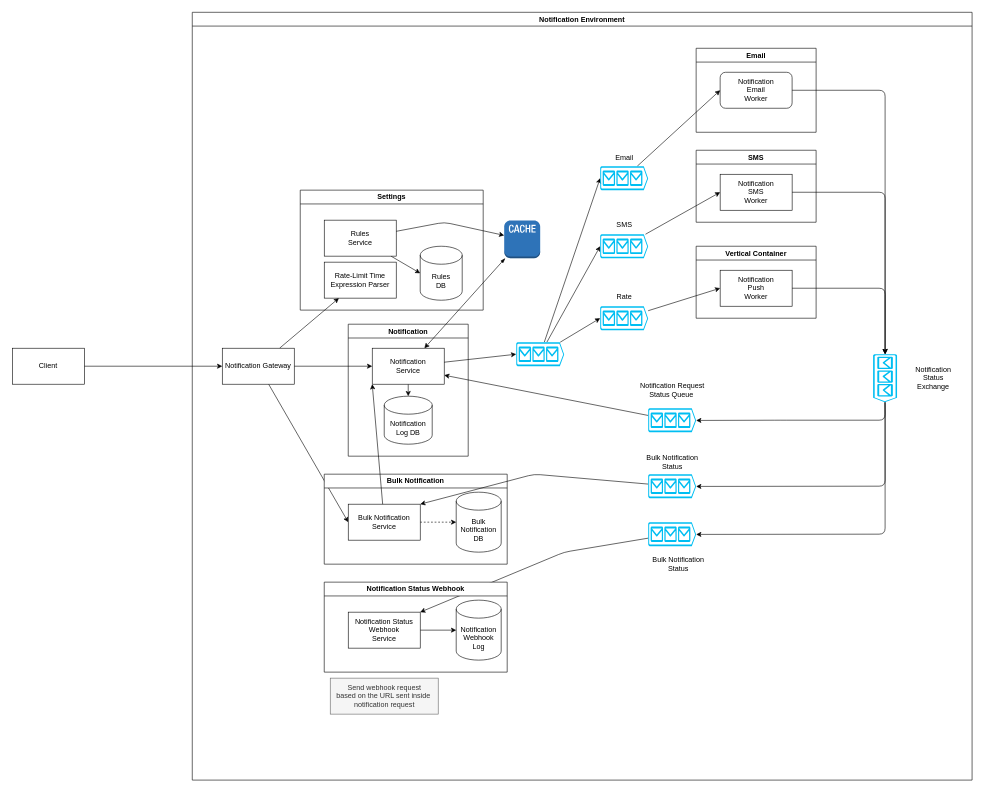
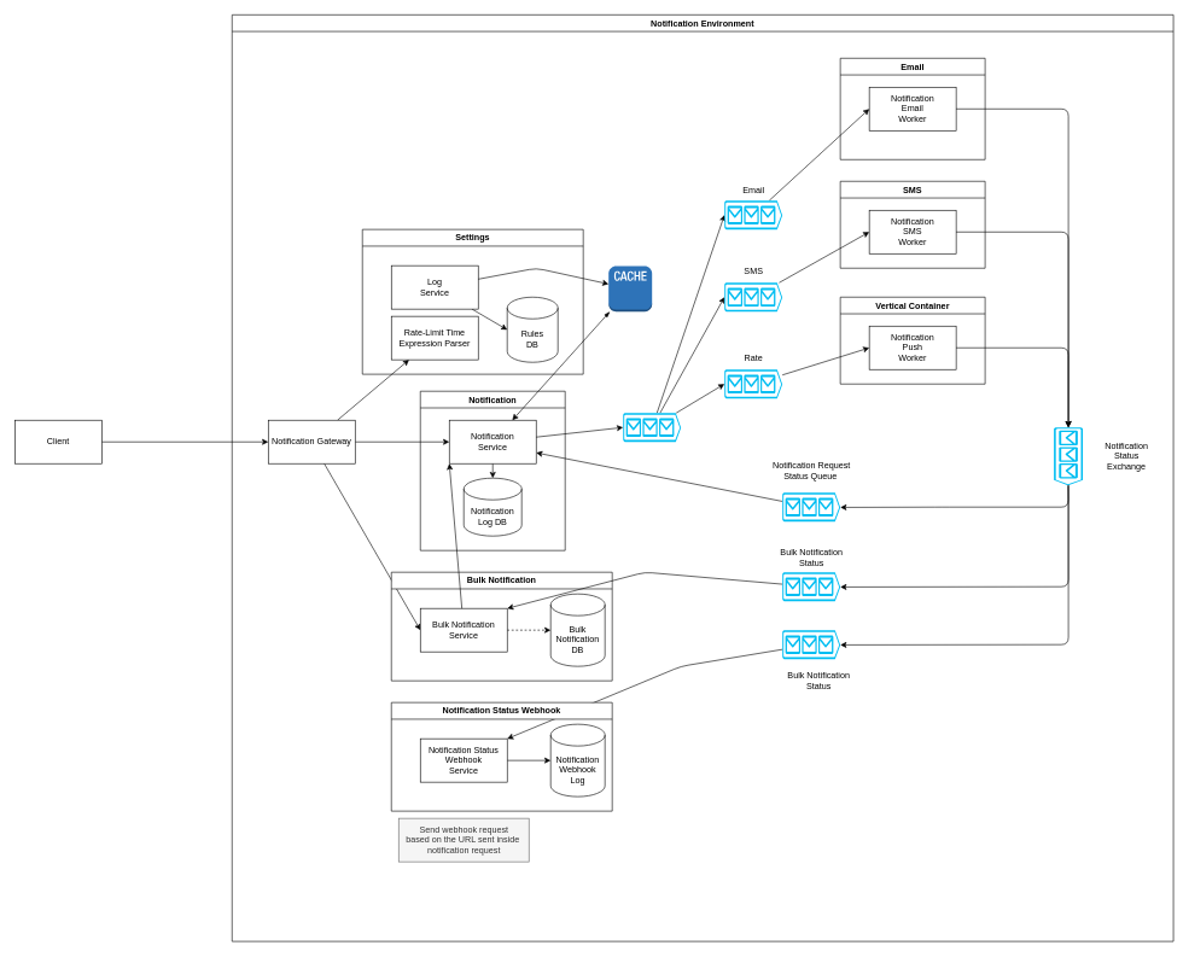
  <mxCell id="0" />
  <mxCell id="1" parent="0" />
  <mxCell id="2" style="edgeStyle=none;html=1;" parent="1" source="3" target="8" edge="1"><mxGeometry relative="1" as="geometry" /></mxCell>
  <mxCell id="3" value="Client" style="rounded=0;whiteSpace=wrap;html=1;" parent="1" vertex="1"><mxGeometry x="20" y="580" width="120" height="60" as="geometry" /></mxCell>
  <mxCell id="4" value="Notification Environment" style="swimlane;whiteSpace=wrap;html=1;" parent="1" vertex="1"><mxGeometry x="320" y="20" width="1300" height="1280" as="geometry"><mxRectangle x="80" y="-240" width="180" height="30" as="alternateBounds" /></mxGeometry></mxCell>
  <mxCell id="5" style="edgeStyle=none;html=1;entryX=0;entryY=0.5;entryDx=0;entryDy=0;" parent="4" source="8" target="11" edge="1"><mxGeometry relative="1" as="geometry" /></mxCell>
  <mxCell id="6" style="edgeStyle=none;html=1;startArrow=none;startFill=0;" parent="4" source="8" target="16" edge="1"><mxGeometry relative="1" as="geometry" /></mxCell>
  <mxCell id="7" style="edgeStyle=none;html=1;entryX=0;entryY=0.5;entryDx=0;entryDy=0;startArrow=none;startFill=0;" parent="4" source="8" target="43" edge="1"><mxGeometry relative="1" as="geometry" /></mxCell>
  <mxCell id="8" value="Notification Gateway" style="rounded=0;whiteSpace=wrap;html=1;" parent="4" vertex="1"><mxGeometry x="50" y="560" width="120" height="60" as="geometry" /></mxCell>
  <mxCell id="9" value="Notification" style="swimlane;whiteSpace=wrap;html=1;" parent="4" vertex="1"><mxGeometry x="260" y="520" width="200" height="220" as="geometry" /></mxCell>
  <mxCell id="10" style="edgeStyle=none;html=1;" parent="9" source="11" target="12" edge="1"><mxGeometry relative="1" as="geometry" /></mxCell>
  <mxCell id="11" value="Notification&lt;br&gt;Service" style="rounded=0;whiteSpace=wrap;html=1;" parent="9" vertex="1"><mxGeometry x="40" y="40" width="120" height="60" as="geometry" /></mxCell>
  <mxCell id="12" value="Notification&lt;br&gt;Log DB" style="shape=cylinder3;whiteSpace=wrap;html=1;boundedLbl=1;backgroundOutline=1;size=15;" parent="9" vertex="1"><mxGeometry x="60" y="120" width="80" height="80" as="geometry" /></mxCell>
  <mxCell id="13" value="Settings" style="swimlane;whiteSpace=wrap;html=1;" parent="4" vertex="1"><mxGeometry x="180" y="296.5" width="305" height="200" as="geometry" /></mxCell>
  <mxCell id="14" style="edgeStyle=none;html=1;entryX=0;entryY=0.5;entryDx=0;entryDy=0;entryPerimeter=0;startArrow=none;startFill=0;" parent="13" source="15" target="17" edge="1"><mxGeometry relative="1" as="geometry" /></mxCell>
- <mxCell id="15" value="Rules&lt;br&gt;Service" style="rounded=0;whiteSpace=wrap;html=1;" parent="13" vertex="1"><mxGeometry x="40" y="50" width="120" height="60" as="geometry" /></mxCell>
+ <mxCell id="15" value="Log&lt;br&gt;Service" style="rounded=0;whiteSpace=wrap;html=1;" parent="13" vertex="1"><mxGeometry x="40" y="50" width="120" height="60" as="geometry" /></mxCell>
  <mxCell id="16" value="Rate-Limit Time Expression Parser" style="rounded=0;whiteSpace=wrap;html=1;" parent="13" vertex="1"><mxGeometry x="40" y="120" width="120" height="60" as="geometry" /></mxCell>
  <mxCell id="17" value="Rules&lt;br&gt;DB" style="shape=cylinder3;whiteSpace=wrap;html=1;boundedLbl=1;backgroundOutline=1;size=15;" parent="13" vertex="1"><mxGeometry x="200" y="93.5" width="70" height="90" as="geometry" /></mxCell>
  <mxCell id="18" style="edgeStyle=none;html=1;entryX=0;entryY=0.5;entryDx=0;entryDy=0;entryPerimeter=0;" parent="4" source="21" target="26" edge="1"><mxGeometry relative="1" as="geometry" /></mxCell>
  <mxCell id="19" style="edgeStyle=none;html=1;entryX=0;entryY=0.5;entryDx=0;entryDy=0;entryPerimeter=0;" parent="4" source="21" target="28" edge="1"><mxGeometry relative="1" as="geometry" /></mxCell>
  <mxCell id="20" style="edgeStyle=none;html=1;entryX=0;entryY=0.5;entryDx=0;entryDy=0;entryPerimeter=0;" parent="4" source="21" target="30" edge="1"><mxGeometry relative="1" as="geometry" /></mxCell>
  <mxCell id="21" value="" style="verticalLabelPosition=bottom;html=1;verticalAlign=top;align=center;strokeColor=none;fillColor=#00BEF2;shape=mxgraph.azure.queue_generic;pointerEvents=1;" parent="4" vertex="1"><mxGeometry x="540" y="550" width="80" height="40" as="geometry" /></mxCell>
  <mxCell id="22" style="edgeStyle=none;html=1;entryX=0;entryY=0.5;entryDx=0;entryDy=0;entryPerimeter=0;" parent="4" source="11" target="21" edge="1"><mxGeometry relative="1" as="geometry" /></mxCell>
  <mxCell id="23" value="Email" style="swimlane;whiteSpace=wrap;html=1;" parent="4" vertex="1"><mxGeometry x="840" y="60" width="200" height="140" as="geometry" /></mxCell>
- <mxCell id="24" value="Notification&lt;br&gt;Email&lt;br&gt;Worker" style="whiteSpace=wrap;html=1;rounded=1;" parent="23" vertex="1"><mxGeometry x="40" y="40" width="120" height="60" as="geometry" /></mxCell>
+ <mxCell id="24" value="Notification&lt;br&gt;Email&lt;br&gt;Worker" style="rounded=0;whiteSpace=wrap;html=1;" parent="23" vertex="1"><mxGeometry x="40" y="40" width="120" height="60" as="geometry" /></mxCell>
  <mxCell id="25" style="edgeStyle=none;html=1;entryX=0;entryY=0.5;entryDx=0;entryDy=0;" parent="4" source="26" target="24" edge="1"><mxGeometry relative="1" as="geometry" /></mxCell>
  <mxCell id="26" value="" style="verticalLabelPosition=bottom;html=1;verticalAlign=top;align=center;strokeColor=none;fillColor=#00BEF2;shape=mxgraph.azure.queue_generic;pointerEvents=1;" parent="4" vertex="1"><mxGeometry x="680" y="256.5" width="80" height="40" as="geometry" /></mxCell>
  <mxCell id="27" style="edgeStyle=none;html=1;entryX=0;entryY=0.5;entryDx=0;entryDy=0;" parent="4" source="28" target="32" edge="1"><mxGeometry relative="1" as="geometry" /></mxCell>
  <mxCell id="28" value="" style="verticalLabelPosition=bottom;html=1;verticalAlign=top;align=center;strokeColor=none;fillColor=#00BEF2;shape=mxgraph.azure.queue_generic;pointerEvents=1;" parent="4" vertex="1"><mxGeometry x="680" y="370" width="80" height="40" as="geometry" /></mxCell>
  <mxCell id="29" style="edgeStyle=none;html=1;entryX=0;entryY=0.5;entryDx=0;entryDy=0;" parent="4" source="30" target="34" edge="1"><mxGeometry relative="1" as="geometry" /></mxCell>
  <mxCell id="30" value="" style="verticalLabelPosition=bottom;html=1;verticalAlign=top;align=center;strokeColor=none;fillColor=#00BEF2;shape=mxgraph.azure.queue_generic;pointerEvents=1;" parent="4" vertex="1"><mxGeometry x="680" y="490" width="80" height="40" as="geometry" /></mxCell>
  <mxCell id="31" value="SMS" style="swimlane;whiteSpace=wrap;html=1;" parent="4" vertex="1"><mxGeometry x="840" y="230" width="200" height="120" as="geometry" /></mxCell>
  <mxCell id="32" value="Notification&lt;br&gt;SMS &lt;br&gt;Worker" style="rounded=0;whiteSpace=wrap;html=1;" parent="31" vertex="1"><mxGeometry x="40" y="40" width="120" height="60" as="geometry" /></mxCell>
  <mxCell id="33" value="Vertical Container" style="swimlane;whiteSpace=wrap;html=1;" parent="4" vertex="1"><mxGeometry x="840" y="390" width="200" height="120" as="geometry" /></mxCell>
  <mxCell id="34" value="Notification&lt;br&gt;Push&lt;br&gt;Worker" style="rounded=0;whiteSpace=wrap;html=1;" parent="33" vertex="1"><mxGeometry x="40" y="40" width="120" height="60" as="geometry" /></mxCell>
  <mxCell id="35" value="Email" style="text;html=1;align=center;verticalAlign=middle;resizable=0;points=[];autosize=1;strokeColor=none;fillColor=none;" parent="4" vertex="1"><mxGeometry x="695" y="226.5" width="50" height="30" as="geometry" /></mxCell>
  <mxCell id="36" value="SMS" style="text;html=1;align=center;verticalAlign=middle;resizable=0;points=[];autosize=1;strokeColor=none;fillColor=none;" parent="4" vertex="1"><mxGeometry x="695" y="340" width="50" height="30" as="geometry" /></mxCell>
  <mxCell id="37" value="Rate" style="text;html=1;align=center;verticalAlign=middle;resizable=0;points=[];autosize=1;strokeColor=none;fillColor=none;" parent="4" vertex="1"><mxGeometry x="695" y="460" width="50" height="30" as="geometry" /></mxCell>
  <mxCell id="38" style="edgeStyle=none;html=1;startArrow=blockThin;startFill=1;" parent="4" source="39" target="11" edge="1"><mxGeometry relative="1" as="geometry" /></mxCell>
  <mxCell id="39" value="" style="outlineConnect=0;dashed=0;verticalLabelPosition=bottom;verticalAlign=top;align=center;html=1;shape=mxgraph.aws3.cache_node;fillColor=#2E73B8;gradientColor=none;" parent="4" vertex="1"><mxGeometry x="520" y="347" width="60" height="63" as="geometry" /></mxCell>
  <mxCell id="40" style="edgeStyle=none;html=1;" parent="4" source="15" target="39" edge="1"><mxGeometry relative="1" as="geometry"><Array as="points"><mxPoint x="420" y="350" /></Array></mxGeometry></mxCell>
  <mxCell id="41" value="Bulk Notification" style="swimlane;whiteSpace=wrap;html=1;" parent="4" vertex="1"><mxGeometry x="220" y="770" width="305" height="150" as="geometry" /></mxCell>
  <mxCell id="42" style="edgeStyle=none;html=1;entryX=0;entryY=0.5;entryDx=0;entryDy=0;entryPerimeter=0;startArrow=none;startFill=0;dashed=1;" parent="41" source="43" target="44" edge="1"><mxGeometry relative="1" as="geometry" /></mxCell>
  <mxCell id="43" value="Bulk Notification&lt;br&gt;Service" style="rounded=0;whiteSpace=wrap;html=1;" parent="41" vertex="1"><mxGeometry x="40" y="50" width="120" height="60" as="geometry" /></mxCell>
  <mxCell id="44" value="Bulk Notification DB" style="shape=cylinder3;whiteSpace=wrap;html=1;boundedLbl=1;backgroundOutline=1;size=15;" parent="41" vertex="1"><mxGeometry x="220" y="30" width="75" height="100" as="geometry" /></mxCell>
  <mxCell id="45" style="edgeStyle=none;html=1;entryX=1;entryY=0.51;entryDx=0;entryDy=0;entryPerimeter=0;startArrow=none;startFill=0;" parent="4" source="48" target="54" edge="1"><mxGeometry relative="1" as="geometry"><Array as="points"><mxPoint x="1155" y="790" /></Array></mxGeometry></mxCell>
  <mxCell id="46" style="edgeStyle=none;html=1;entryX=1;entryY=0.51;entryDx=0;entryDy=0;entryPerimeter=0;startArrow=none;startFill=0;" parent="4" source="48" target="57" edge="1"><mxGeometry relative="1" as="geometry"><Array as="points"><mxPoint x="1155" y="870" /></Array></mxGeometry></mxCell>
  <mxCell id="47" style="edgeStyle=none;html=1;entryX=1;entryY=0.51;entryDx=0;entryDy=0;entryPerimeter=0;startArrow=none;startFill=0;exitX=1;exitY=0.51;exitDx=0;exitDy=0;exitPerimeter=0;" parent="4" source="48" target="64" edge="1"><mxGeometry relative="1" as="geometry"><Array as="points"><mxPoint x="1155" y="680" /><mxPoint x="980" y="680" /></Array></mxGeometry></mxCell>
  <mxCell id="48" value="" style="verticalLabelPosition=bottom;html=1;verticalAlign=top;align=center;strokeColor=none;fillColor=#00BEF2;shape=mxgraph.azure.queue_generic;pointerEvents=1;rotation=90;" parent="4" vertex="1"><mxGeometry x="1115" y="590" width="80" height="40" as="geometry" /></mxCell>
  <mxCell id="49" value="Notification&lt;br&gt;Status&lt;br&gt;Exchange" style="text;html=1;align=center;verticalAlign=middle;resizable=0;points=[];autosize=1;strokeColor=none;fillColor=none;" parent="4" vertex="1"><mxGeometry x="1195" y="580" width="80" height="60" as="geometry" /></mxCell>
  <mxCell id="50" style="edgeStyle=none;html=1;entryX=0;entryY=0.5;entryDx=0;entryDy=0;entryPerimeter=0;startArrow=none;startFill=0;" parent="4" source="34" target="48" edge="1"><mxGeometry relative="1" as="geometry"><Array as="points"><mxPoint x="1155" y="460" /></Array></mxGeometry></mxCell>
  <mxCell id="51" style="edgeStyle=none;html=1;entryX=0;entryY=0.5;entryDx=0;entryDy=0;entryPerimeter=0;startArrow=none;startFill=0;" parent="4" source="32" target="48" edge="1"><mxGeometry relative="1" as="geometry"><Array as="points"><mxPoint x="1155" y="300" /></Array></mxGeometry></mxCell>
  <mxCell id="52" style="edgeStyle=none;html=1;entryX=0;entryY=0.5;entryDx=0;entryDy=0;entryPerimeter=0;startArrow=none;startFill=0;" parent="4" source="24" target="48" edge="1"><mxGeometry relative="1" as="geometry"><Array as="points"><mxPoint x="1155" y="130" /></Array></mxGeometry></mxCell>
  <mxCell id="53" style="edgeStyle=none;html=1;entryX=1;entryY=0;entryDx=0;entryDy=0;startArrow=none;startFill=0;" parent="4" source="54" target="43" edge="1"><mxGeometry relative="1" as="geometry"><Array as="points"><mxPoint x="570" y="770" /></Array></mxGeometry></mxCell>
  <mxCell id="54" value="" style="verticalLabelPosition=bottom;html=1;verticalAlign=top;align=center;strokeColor=none;fillColor=#00BEF2;shape=mxgraph.azure.queue_generic;pointerEvents=1;" parent="4" vertex="1"><mxGeometry x="760" y="770" width="80" height="40" as="geometry" /></mxCell>
  <mxCell id="55" value="Bulk Notification&lt;br&gt;Status" style="text;html=1;align=center;verticalAlign=middle;resizable=0;points=[];autosize=1;strokeColor=none;fillColor=none;" parent="4" vertex="1"><mxGeometry x="745" y="730" width="110" height="40" as="geometry" /></mxCell>
  <mxCell id="56" style="edgeStyle=none;html=1;entryX=1;entryY=0;entryDx=0;entryDy=0;startArrow=none;startFill=0;" parent="4" source="57" target="60" edge="1"><mxGeometry relative="1" as="geometry"><Array as="points"><mxPoint x="620" y="900" /></Array></mxGeometry></mxCell>
  <mxCell id="57" value="" style="verticalLabelPosition=bottom;html=1;verticalAlign=top;align=center;strokeColor=none;fillColor=#00BEF2;shape=mxgraph.azure.queue_generic;pointerEvents=1;" parent="4" vertex="1"><mxGeometry x="760" y="850" width="80" height="40" as="geometry" /></mxCell>
  <mxCell id="58" value="Notification Status Webhook" style="swimlane;whiteSpace=wrap;html=1;" parent="4" vertex="1"><mxGeometry x="220" y="950" width="305" height="150" as="geometry" /></mxCell>
  <mxCell id="59" style="edgeStyle=none;html=1;entryX=0;entryY=0.5;entryDx=0;entryDy=0;entryPerimeter=0;startArrow=none;startFill=0;" parent="58" source="60" target="61" edge="1"><mxGeometry relative="1" as="geometry" /></mxCell>
  <mxCell id="60" value="Notification Status Webhook&lt;br&gt;Service" style="rounded=0;whiteSpace=wrap;html=1;" parent="58" vertex="1"><mxGeometry x="40" y="50" width="120" height="60" as="geometry" /></mxCell>
  <mxCell id="61" value="Notification Webhook&lt;br&gt;Log" style="shape=cylinder3;whiteSpace=wrap;html=1;boundedLbl=1;backgroundOutline=1;size=15;" parent="58" vertex="1"><mxGeometry x="220" y="30" width="75" height="100" as="geometry" /></mxCell>
  <mxCell id="62" value="Bulk Notification&lt;br&gt;Status" style="text;html=1;align=center;verticalAlign=middle;resizable=0;points=[];autosize=1;strokeColor=none;fillColor=none;" parent="4" vertex="1"><mxGeometry x="755" y="900" width="110" height="40" as="geometry" /></mxCell>
  <mxCell id="63" style="edgeStyle=none;html=1;entryX=1;entryY=0.75;entryDx=0;entryDy=0;startArrow=none;startFill=0;" parent="4" source="64" target="11" edge="1"><mxGeometry relative="1" as="geometry" /></mxCell>
  <mxCell id="64" value="" style="verticalLabelPosition=bottom;html=1;verticalAlign=top;align=center;strokeColor=none;fillColor=#00BEF2;shape=mxgraph.azure.queue_generic;pointerEvents=1;" parent="4" vertex="1"><mxGeometry x="760" y="660" width="80" height="40" as="geometry" /></mxCell>
  <mxCell id="65" value="Notification Request &lt;br&gt;Status Queue&amp;nbsp;" style="text;html=1;align=center;verticalAlign=middle;resizable=0;points=[];autosize=1;strokeColor=none;fillColor=none;" parent="4" vertex="1"><mxGeometry x="735" y="610" width="130" height="40" as="geometry" /></mxCell>
  <mxCell id="66" value="Send webhook request&lt;br&gt;based on the URL sent inside&amp;nbsp;&lt;br&gt;notification request" style="text;html=1;align=center;verticalAlign=middle;resizable=0;points=[];autosize=1;strokeColor=#666666;fillColor=#f5f5f5;fontColor=#333333;" parent="4" vertex="1"><mxGeometry x="230" y="1110" width="180" height="60" as="geometry" /></mxCell>
  <mxCell id="67" style="edgeStyle=none;html=1;entryX=0;entryY=1;entryDx=0;entryDy=0;" edge="1" parent="4" source="43" target="11"><mxGeometry relative="1" as="geometry" /></mxCell>
